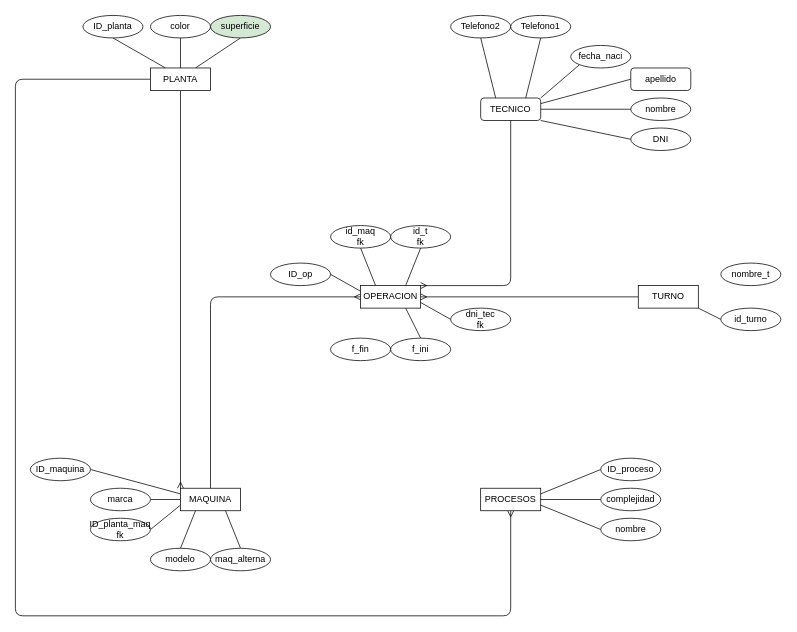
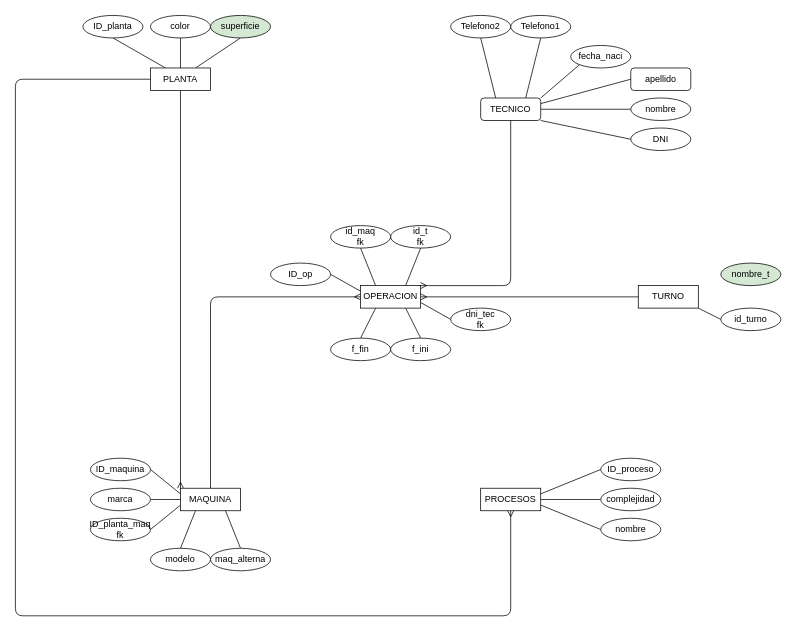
  <mxCell id="0" />
  <mxCell id="1" parent="0" />
  <mxCell id="2" style="edgeStyle=none;html=1;exitX=0.5;exitY=1;exitDx=0;exitDy=0;entryX=0;entryY=0;entryDx=0;entryDy=0;endArrow=ERmany;endFill=0;" edge="1" parent="1" source="7" target="26"><mxGeometry relative="1" as="geometry" /></mxCell>
  <mxCell id="3" style="edgeStyle=none;html=1;exitX=0;exitY=0.5;exitDx=0;exitDy=0;entryX=0.5;entryY=1;entryDx=0;entryDy=0;endArrow=ERmany;endFill=0;" edge="1" parent="1" source="7" target="28"><mxGeometry relative="1" as="geometry"><Array as="points"><mxPoint x="20" y="105" /><mxPoint x="20" y="820" /><mxPoint x="680" y="820" /></Array></mxGeometry></mxCell>
  <mxCell id="4" style="edgeStyle=none;html=1;exitX=0.25;exitY=0;exitDx=0;exitDy=0;entryX=0.5;entryY=1;entryDx=0;entryDy=0;endArrow=none;endFill=0;" edge="1" parent="1" source="7" target="8"><mxGeometry relative="1" as="geometry" /></mxCell>
  <mxCell id="5" style="edgeStyle=none;html=1;exitX=0.75;exitY=0;exitDx=0;exitDy=0;entryX=0.5;entryY=1;entryDx=0;entryDy=0;endArrow=none;endFill=0;" edge="1" parent="1" source="7" target="10"><mxGeometry relative="1" as="geometry" /></mxCell>
  <mxCell id="6" style="edgeStyle=none;html=1;exitX=0.5;exitY=0;exitDx=0;exitDy=0;entryX=0.5;entryY=1;entryDx=0;entryDy=0;endArrow=none;endFill=0;" edge="1" parent="1" source="7" target="9"><mxGeometry relative="1" as="geometry" /></mxCell>
  <mxCell id="7" value="PLANTA" style="rounded=0;whiteSpace=wrap;html=1;" vertex="1" parent="1"><mxGeometry x="200" y="90" width="80" height="30" as="geometry" /></mxCell>
  <mxCell id="8" value="ID_planta" style="ellipse;whiteSpace=wrap;html=1;" vertex="1" parent="1"><mxGeometry x="110" y="20" width="80" height="30" as="geometry" /></mxCell>
  <mxCell id="9" value="color" style="ellipse;whiteSpace=wrap;html=1;" vertex="1" parent="1"><mxGeometry x="200" y="20" width="80" height="30" as="geometry" /></mxCell>
  <mxCell id="10" value="superficie" style="ellipse;whiteSpace=wrap;html=1;fillColor=#d5e8d4;" vertex="1" parent="1"><mxGeometry x="280" y="20" width="80" height="30" as="geometry" /></mxCell>
  <mxCell id="11" value="fecha_naci" style="ellipse;whiteSpace=wrap;html=1;" vertex="1" parent="1"><mxGeometry x="760" y="60" width="80" height="30" as="geometry" /></mxCell>
  <mxCell id="12" value="Telefono2" style="ellipse;whiteSpace=wrap;html=1;" vertex="1" parent="1"><mxGeometry x="600" y="20" width="80" height="30" as="geometry" /></mxCell>
  <mxCell id="13" value="Telefono1" style="ellipse;whiteSpace=wrap;html=1;" vertex="1" parent="1"><mxGeometry x="680" y="20" width="80" height="30" as="geometry" /></mxCell>
  <mxCell id="14" value="apellido" style="whiteSpace=wrap;html=1;rounded=1;" vertex="1" parent="1"><mxGeometry x="840" y="90" width="80" height="30" as="geometry" /></mxCell>
  <mxCell id="15" value="nombre" style="ellipse;whiteSpace=wrap;html=1;" vertex="1" parent="1"><mxGeometry x="840" y="130" width="80" height="30" as="geometry" /></mxCell>
  <mxCell id="16" value="DNI" style="ellipse;whiteSpace=wrap;html=1;" vertex="1" parent="1"><mxGeometry x="840" y="170" width="80" height="30" as="geometry" /></mxCell>
  <mxCell id="17" style="edgeStyle=none;html=1;exitX=1;exitY=0;exitDx=0;exitDy=0;entryX=0;entryY=1;entryDx=0;entryDy=0;endArrow=none;endFill=0;" edge="1" parent="1" source="23" target="11"><mxGeometry relative="1" as="geometry" /></mxCell>
  <mxCell id="18" style="edgeStyle=none;html=1;exitX=1;exitY=0.5;exitDx=0;exitDy=0;entryX=0;entryY=0.5;entryDx=0;entryDy=0;endArrow=none;endFill=0;" edge="1" parent="1" source="23" target="15"><mxGeometry relative="1" as="geometry" /></mxCell>
  <mxCell id="19" style="edgeStyle=none;html=1;exitX=1;exitY=1;exitDx=0;exitDy=0;entryX=0;entryY=0.5;entryDx=0;entryDy=0;endArrow=none;endFill=0;" edge="1" parent="1" source="23" target="16"><mxGeometry relative="1" as="geometry" /></mxCell>
  <mxCell id="20" style="edgeStyle=none;html=1;exitX=1;exitY=0.25;exitDx=0;exitDy=0;entryX=0;entryY=0.5;entryDx=0;entryDy=0;endArrow=none;endFill=0;" edge="1" parent="1" source="23" target="14"><mxGeometry relative="1" as="geometry" /></mxCell>
  <mxCell id="21" style="edgeStyle=none;html=1;exitX=0.75;exitY=0;exitDx=0;exitDy=0;entryX=0.5;entryY=1;entryDx=0;entryDy=0;endArrow=none;endFill=0;" edge="1" parent="1" source="23" target="13"><mxGeometry relative="1" as="geometry" /></mxCell>
  <mxCell id="22" style="edgeStyle=none;html=1;exitX=0.25;exitY=0;exitDx=0;exitDy=0;entryX=0.5;entryY=1;entryDx=0;entryDy=0;endArrow=none;endFill=0;" edge="1" parent="1" source="23" target="12"><mxGeometry relative="1" as="geometry" /></mxCell>
  <mxCell id="23" value="TECNICO" style="whiteSpace=wrap;html=1;rounded=1;" vertex="1" parent="1"><mxGeometry x="640" y="130" width="80" height="30" as="geometry" /></mxCell>
  <mxCell id="24" style="edgeStyle=none;html=1;exitX=0;exitY=0.25;exitDx=0;exitDy=0;entryX=1;entryY=0.5;entryDx=0;entryDy=0;endArrow=none;endFill=0;" edge="1" parent="1" source="26" target="29"><mxGeometry relative="1" as="geometry" /></mxCell>
  <mxCell id="25" style="edgeStyle=none;html=1;exitX=0;exitY=0.75;exitDx=0;exitDy=0;entryX=1;entryY=0.5;entryDx=0;entryDy=0;endArrow=none;endFill=0;" edge="1" parent="1" source="26" target="32"><mxGeometry relative="1" as="geometry" /></mxCell>
  <mxCell id="26" value="MAQUINA" style="rounded=0;whiteSpace=wrap;html=1;" vertex="1" parent="1"><mxGeometry x="240" y="650" width="80" height="30" as="geometry" /></mxCell>
  <mxCell id="27" style="edgeStyle=none;html=1;exitX=1;exitY=0.25;exitDx=0;exitDy=0;entryX=0;entryY=0.5;entryDx=0;entryDy=0;endArrow=none;endFill=0;" edge="1" parent="1" source="28" target="37"><mxGeometry relative="1" as="geometry" /></mxCell>
  <mxCell id="28" value="PROCESOS" style="rounded=0;whiteSpace=wrap;html=1;" vertex="1" parent="1"><mxGeometry x="640" y="650" width="80" height="30" as="geometry" /></mxCell>
- <mxCell id="29" value="ID_maquina" style="ellipse;whiteSpace=wrap;html=1;" vertex="1" parent="1"><mxGeometry x="40" y="610" width="80" height="30" as="geometry" /></mxCell>
+ <mxCell id="29" value="ID_maquina" style="ellipse;whiteSpace=wrap;html=1;" vertex="1" parent="1"><mxGeometry y="610" width="80" height="30" as="geometry" x="120" /></mxCell>
  <mxCell id="30" style="edgeStyle=none;html=1;exitX=1;exitY=0.5;exitDx=0;exitDy=0;endArrow=none;endFill=0;" edge="1" parent="1" source="31" target="26"><mxGeometry relative="1" as="geometry" /></mxCell>
  <mxCell id="31" value="marca" style="ellipse;whiteSpace=wrap;html=1;" vertex="1" parent="1"><mxGeometry y="650" width="80" height="30" as="geometry" x="120" /></mxCell>
  <mxCell id="32" value="ID_planta_maq&lt;br&gt;fk" style="ellipse;whiteSpace=wrap;html=1;" vertex="1" parent="1"><mxGeometry y="690" width="80" height="30" as="geometry" x="120" /></mxCell>
  <mxCell id="33" style="edgeStyle=none;html=1;exitX=0.5;exitY=0;exitDx=0;exitDy=0;entryX=0.25;entryY=1;entryDx=0;entryDy=0;endArrow=none;endFill=0;" edge="1" parent="1" source="34" target="26"><mxGeometry relative="1" as="geometry" /></mxCell>
  <mxCell id="34" value="modelo" style="ellipse;whiteSpace=wrap;html=1;" vertex="1" parent="1"><mxGeometry x="200" y="730" width="80" height="30" as="geometry" /></mxCell>
  <mxCell id="35" style="edgeStyle=none;html=1;exitX=0.5;exitY=0;exitDx=0;exitDy=0;entryX=0.75;entryY=1;entryDx=0;entryDy=0;endArrow=none;endFill=0;" edge="1" parent="1" source="36" target="26"><mxGeometry relative="1" as="geometry" /></mxCell>
  <mxCell id="36" value="maq_alterna" style="ellipse;whiteSpace=wrap;html=1;" vertex="1" parent="1"><mxGeometry x="280" y="730" width="80" height="30" as="geometry" /></mxCell>
  <mxCell id="37" value="ID_proceso" style="ellipse;whiteSpace=wrap;html=1;" vertex="1" parent="1"><mxGeometry x="800" y="610" width="80" height="30" as="geometry" /></mxCell>
  <mxCell id="38" style="edgeStyle=none;html=1;exitX=0;exitY=0.5;exitDx=0;exitDy=0;endArrow=none;endFill=0;" edge="1" parent="1" source="39" target="28"><mxGeometry relative="1" as="geometry" /></mxCell>
  <mxCell id="39" value="complejidad" style="ellipse;whiteSpace=wrap;html=1;" vertex="1" parent="1"><mxGeometry x="800" y="650" width="80" height="30" as="geometry" /></mxCell>
  <mxCell id="40" style="edgeStyle=none;html=1;exitX=0;exitY=0.5;exitDx=0;exitDy=0;entryX=1;entryY=0.75;entryDx=0;entryDy=0;endArrow=none;endFill=0;" edge="1" parent="1" source="41" target="28"><mxGeometry relative="1" as="geometry" /></mxCell>
  <mxCell id="41" value="nombre" style="ellipse;whiteSpace=wrap;html=1;" vertex="1" parent="1"><mxGeometry x="800" y="690" width="80" height="30" as="geometry" /></mxCell>
  <mxCell id="42" style="edgeStyle=none;html=1;exitX=0;exitY=0.5;exitDx=0;exitDy=0;entryX=0.5;entryY=0;entryDx=0;entryDy=0;endArrow=none;endFill=0;startArrow=ERmany;startFill=0;" edge="1" parent="1" source="51" target="26"><mxGeometry relative="1" as="geometry"><mxPoint x="280" y="395" as="targetPoint" /><Array as="points"><mxPoint x="280" y="395" /></Array></mxGeometry></mxCell>
  <mxCell id="43" style="edgeStyle=none;html=1;exitX=1;exitY=0;exitDx=0;exitDy=0;entryX=0.5;entryY=1;entryDx=0;entryDy=0;endArrow=none;endFill=0;startArrow=ERmany;startFill=0;" edge="1" parent="1" source="51" target="23"><mxGeometry relative="1" as="geometry"><Array as="points"><mxPoint x="680" y="380" /></Array></mxGeometry></mxCell>
  <mxCell id="44" style="edgeStyle=none;html=1;exitX=1;exitY=0.5;exitDx=0;exitDy=0;endArrow=none;endFill=0;startArrow=ERmany;startFill=0;" edge="1" parent="1" source="51" target="59"><mxGeometry relative="1" as="geometry" /></mxCell>
  <mxCell id="45" style="edgeStyle=none;html=1;exitX=0.25;exitY=0;exitDx=0;exitDy=0;entryX=0.5;entryY=1;entryDx=0;entryDy=0;endArrow=none;endFill=0;" edge="1" parent="1" source="51" target="53"><mxGeometry relative="1" as="geometry" /></mxCell>
  <mxCell id="46" style="edgeStyle=none;html=1;exitX=0.75;exitY=0;exitDx=0;exitDy=0;entryX=0.5;entryY=1;entryDx=0;entryDy=0;endArrow=none;endFill=0;" edge="1" parent="1" source="51" target="57"><mxGeometry relative="1" as="geometry" /></mxCell>
+ <mxCell id="47" style="edgeStyle=none;html=1;exitX=0.25;exitY=1;exitDx=0;exitDy=0;entryX=0.5;entryY=0;entryDx=0;entryDy=0;endArrow=none;endFill=0;" edge="1" parent="1" source="51" target="55"><mxGeometry relative="1" as="geometry" /></mxCell>
  <mxCell id="48" style="edgeStyle=none;html=1;exitX=0.75;exitY=1;exitDx=0;exitDy=0;entryX=0.5;entryY=0;entryDx=0;entryDy=0;endArrow=none;endFill=0;" edge="1" parent="1" source="51" target="56"><mxGeometry relative="1" as="geometry" /></mxCell>
  <mxCell id="49" style="edgeStyle=none;html=1;exitX=1;exitY=0.75;exitDx=0;exitDy=0;entryX=0;entryY=0.5;entryDx=0;entryDy=0;endArrow=none;endFill=0;" edge="1" parent="1" source="51" target="54"><mxGeometry relative="1" as="geometry" /></mxCell>
  <mxCell id="50" style="edgeStyle=none;html=1;exitX=0;exitY=0.25;exitDx=0;exitDy=0;entryX=1;entryY=0.5;entryDx=0;entryDy=0;endArrow=none;endFill=0;" edge="1" parent="1" source="51" target="52"><mxGeometry relative="1" as="geometry" /></mxCell>
  <mxCell id="51" value="OPERACION" style="rounded=0;whiteSpace=wrap;html=1;" vertex="1" parent="1"><mxGeometry x="480" y="380" width="80" height="30" as="geometry" /></mxCell>
  <mxCell id="52" value="ID_op" style="ellipse;whiteSpace=wrap;html=1;" vertex="1" parent="1"><mxGeometry x="360" y="350" width="80" height="30" as="geometry" /></mxCell>
  <mxCell id="53" value="id_maq&lt;br&gt;fk" style="ellipse;whiteSpace=wrap;html=1;" vertex="1" parent="1"><mxGeometry x="440" y="300" width="80" height="30" as="geometry" /></mxCell>
  <mxCell id="54" value="dni_tec&lt;br&gt;fk" style="ellipse;whiteSpace=wrap;html=1;" vertex="1" parent="1"><mxGeometry x="600" y="410" width="80" height="30" as="geometry" /></mxCell>
  <mxCell id="55" value="f_fin" style="ellipse;whiteSpace=wrap;html=1;" vertex="1" parent="1"><mxGeometry x="440" y="450" width="80" height="30" as="geometry" /></mxCell>
  <mxCell id="56" value="f_ini" style="ellipse;whiteSpace=wrap;html=1;" vertex="1" parent="1"><mxGeometry x="520" y="450" width="80" height="30" as="geometry" /></mxCell>
  <mxCell id="57" value="id_t&lt;br&gt;fk" style="ellipse;whiteSpace=wrap;html=1;" vertex="1" parent="1"><mxGeometry x="520" y="300" width="80" height="30" as="geometry" /></mxCell>
  <mxCell id="58" style="edgeStyle=none;html=1;exitX=1;exitY=1;exitDx=0;exitDy=0;entryX=0;entryY=0.5;entryDx=0;entryDy=0;endArrow=none;endFill=0;" edge="1" parent="1" source="59" target="61"><mxGeometry relative="1" as="geometry" /></mxCell>
  <mxCell id="59" value="TURNO" style="rounded=0;whiteSpace=wrap;html=1;" vertex="1" parent="1"><mxGeometry x="850" y="380" width="80" height="30" as="geometry" /></mxCell>
- <mxCell id="60" value="nombre_t" style="ellipse;whiteSpace=wrap;html=1;" vertex="1" parent="1"><mxGeometry x="960" y="350" width="80" height="30" as="geometry" /></mxCell>
+ <mxCell id="60" value="nombre_t" style="ellipse;whiteSpace=wrap;html=1;fillColor=#d5e8d4;" vertex="1" parent="1"><mxGeometry x="960" y="350" width="80" height="30" as="geometry" /></mxCell>
  <mxCell id="61" value="id_turno" style="ellipse;whiteSpace=wrap;html=1;" vertex="1" parent="1"><mxGeometry x="960" y="410" width="80" height="30" as="geometry" /></mxCell>
